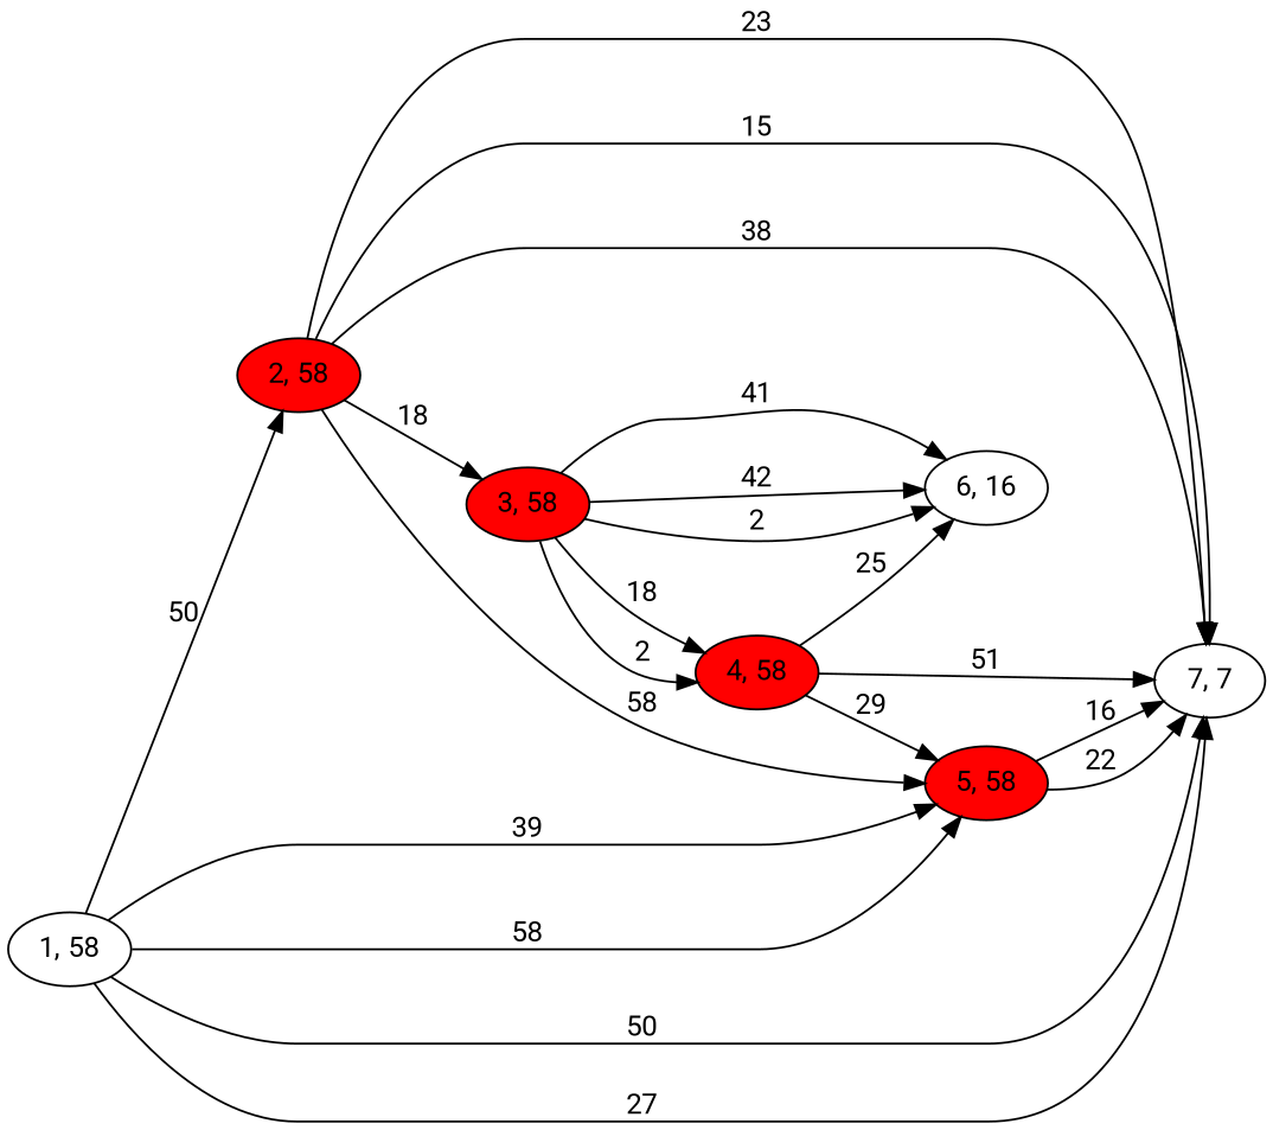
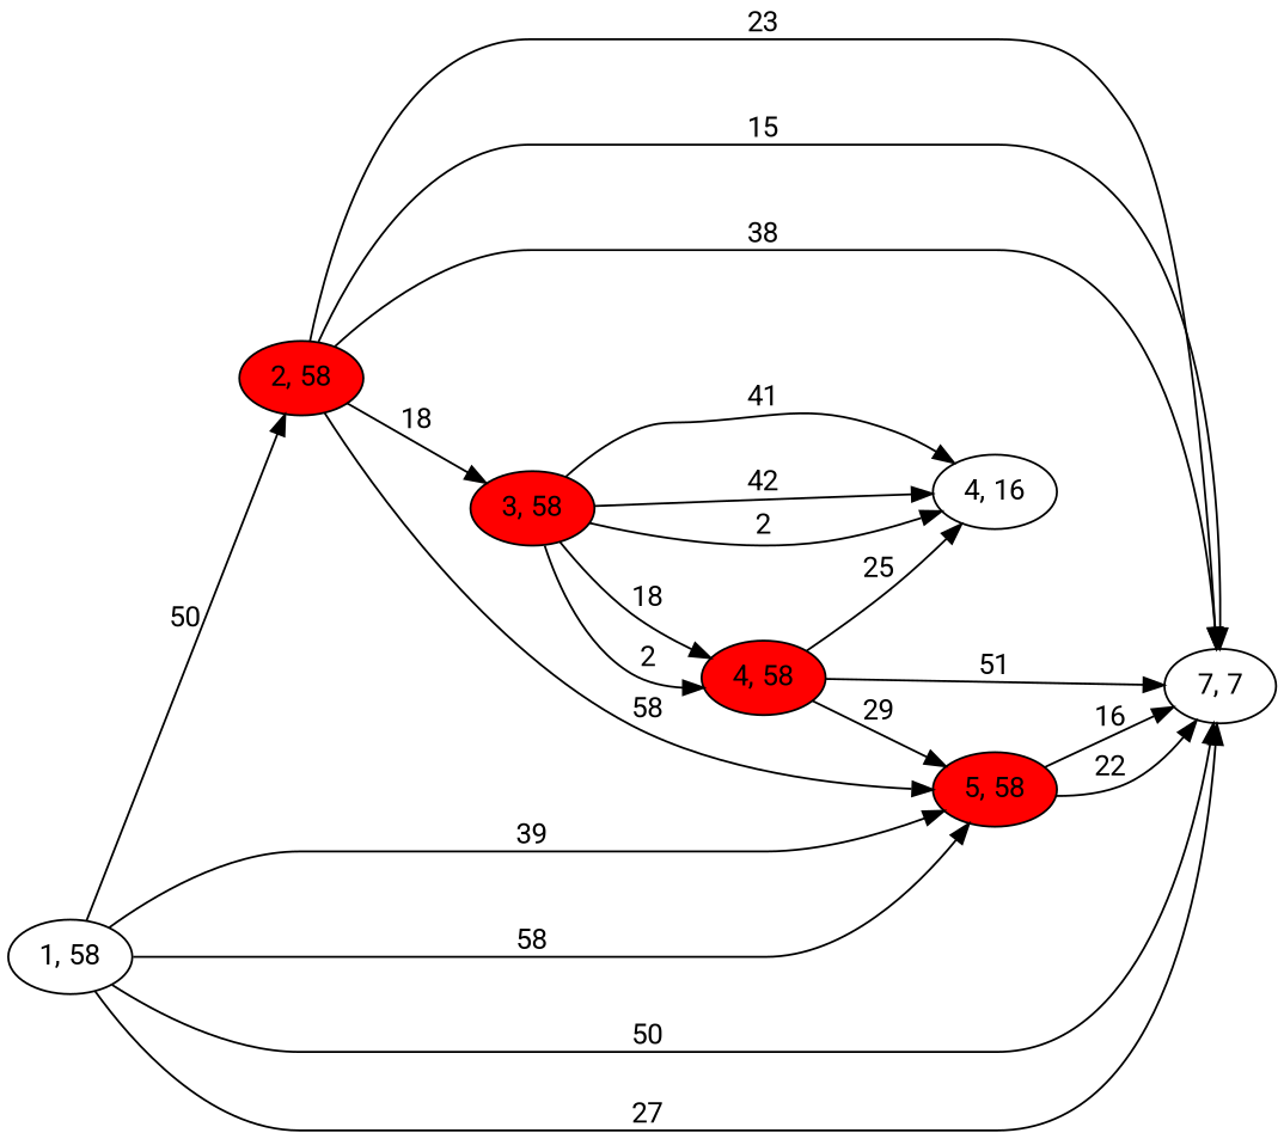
  digraph {
    rankdir=LR
    fontname=Roboto
    node [fontname=Roboto fillcolor=red style=filled]
    edge [fontname=Roboto]
    n1 [label="1, 58" fillcolor="" style=""]
    n2 [label="2, 58"]
    n3 [label="5, 58"]
    n4 [label="7, 7" fillcolor="" style=""]
    n5 [label="3, 58"]
    n6 [label="4, 58"]
-   n7 [label="6, 16" fillcolor="" style=""]
+   n7 [label="4, 16" fillcolor="" style=""]
    n1 -> n2 [label=50]
    n1 -> n3 [label=39]
    n1 -> n3 [label=58]
    n1 -> n4 [label=50]
    n1 -> n4 [label=27]
    n2 -> n3 [label=58]
    n2 -> n4 [label=23]
    n2 -> n4 [label=15]
    n2 -> n4 [label=38]
    n2 -> n5 [label=18]
    n3 -> n4 [label=16]
    n3 -> n4 [label=22]
    n5 -> n6 [label=18]
    n5 -> n6 [label=2]
    n5 -> n7 [label=41]
    n5 -> n7 [label=42]
    n5 -> n7 [label=2]
    n6 -> n3 [label=29]
    n6 -> n4 [label=51]
    n6 -> n7 [label=25]
  }
